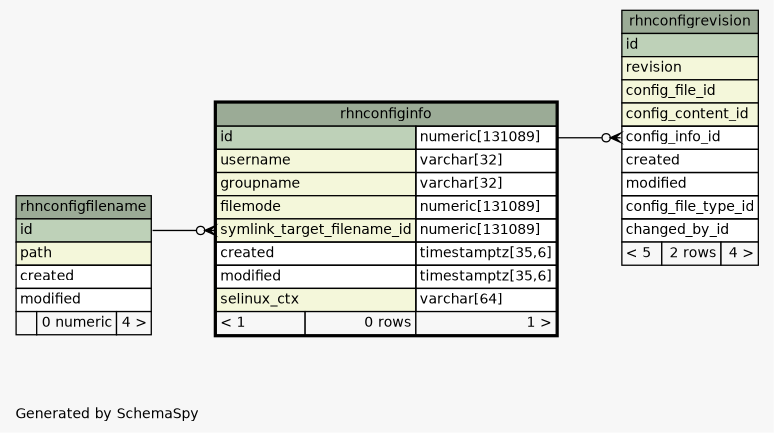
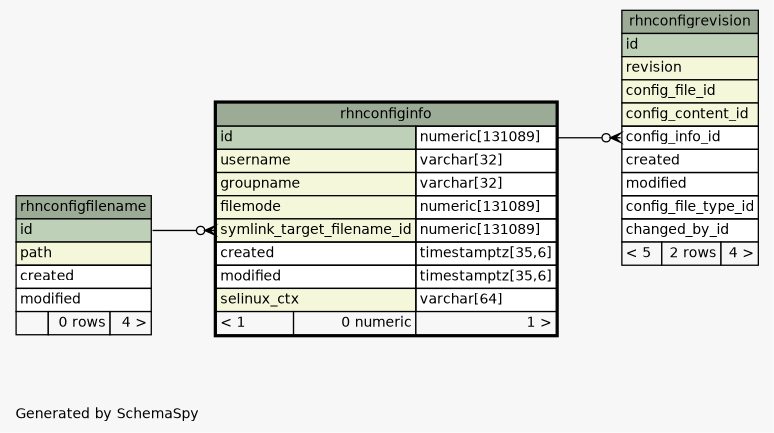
  digraph {
    bgcolor="#f7f7f7"
    fontname=Helvetica
    fontsize=11
    label="\nGenerated by SchemaSpy"
    labeljust=l
    nodesep=0.18
    rankdir=RL
    ranksep=0.46
    node [fontname=Helvetica fontsize=11 shape=plaintext]
    edge [arrowhead=none arrowsize=0.8 arrowtail=crowodot dir=back]
-   n1 [label=<     <TABLE BORDER="2" CELLBORDER="1" CELLSPACING="0" BGCOLOR="#ffffff">       <TR><TD COLSPAN="3" BGCOLOR="#9bab96" ALIGN="CENTER">rhnconfiginfo</TD></TR>       <TR><TD PORT="id" COLSPAN="2" BGCOLOR="#bed1b8" ALIGN="LEFT">id</TD><TD PORT="id.type" ALIGN="LEFT">numeric[131089]</TD></TR>       <TR><TD PORT="username" COLSPAN="2" BGCOLOR="#f4f7da" ALIGN="LEFT">username</TD><TD PORT="username.type" ALIGN="LEFT">varchar[32]</TD></TR>       <TR><TD PORT="groupname" COLSPAN="2" BGCOLOR="#f4f7da" ALIGN="LEFT">groupname</TD><TD PORT="groupname.type" ALIGN="LEFT">varchar[32]</TD></TR>       <TR><TD PORT="filemode" COLSPAN="2" BGCOLOR="#f4f7da" ALIGN="LEFT">filemode</TD><TD PORT="filemode.type" ALIGN="LEFT">numeric[131089]</TD></TR>       <TR><TD PORT="symlink_target_filename_id" COLSPAN="2" BGCOLOR="#f4f7da" ALIGN="LEFT">symlink_target_filename_id</TD><TD PORT="symlink_target_filename_id.type" ALIGN="LEFT">numeric[131089]</TD></TR>       <TR><TD PORT="created" COLSPAN="2" ALIGN="LEFT">created</TD><TD PORT="created.type" ALIGN="LEFT">timestamptz[35,6]</TD></TR>       <TR><TD PORT="modified" COLSPAN="2" ALIGN="LEFT">modified</TD><TD PORT="modified.type" ALIGN="LEFT">timestamptz[35,6]</TD></TR>       <TR><TD PORT="selinux_ctx" COLSPAN="2" BGCOLOR="#f4f7da" ALIGN="LEFT">selinux_ctx</TD><TD PORT="selinux_ctx.type" ALIGN="LEFT">varchar[64]</TD></TR>       <TR><TD ALIGN="LEFT" BGCOLOR="#f7f7f7">&lt; 1</TD><TD ALIGN="RIGHT" BGCOLOR="#f7f7f7">0 rows</TD><TD ALIGN="RIGHT" BGCOLOR="#f7f7f7">1 &gt;</TD></TR>     </TABLE>>]
-   n2 [label=<     <TABLE BORDER="0" CELLBORDER="1" CELLSPACING="0" BGCOLOR="#ffffff">       <TR><TD COLSPAN="3" BGCOLOR="#9bab96" ALIGN="CENTER">rhnconfigfilename</TD></TR>       <TR><TD PORT="id" COLSPAN="3" BGCOLOR="#bed1b8" ALIGN="LEFT">id</TD></TR>       <TR><TD PORT="path" COLSPAN="3" BGCOLOR="#f4f7da" ALIGN="LEFT">path</TD></TR>       <TR><TD PORT="created" COLSPAN="3" ALIGN="LEFT">created</TD></TR>       <TR><TD PORT="modified" COLSPAN="3" ALIGN="LEFT">modified</TD></TR>       <TR><TD ALIGN="LEFT" BGCOLOR="#f7f7f7">  </TD><TD ALIGN="RIGHT" BGCOLOR="#f7f7f7">0 numeric</TD><TD ALIGN="RIGHT" BGCOLOR="#f7f7f7">4 &gt;</TD></TR>     </TABLE>>]
+   n1 [label=<     <TABLE BORDER="2" CELLBORDER="1" CELLSPACING="0" BGCOLOR="#ffffff">       <TR><TD COLSPAN="3" BGCOLOR="#9bab96" ALIGN="CENTER">rhnconfiginfo</TD></TR>       <TR><TD PORT="id" COLSPAN="2" BGCOLOR="#bed1b8" ALIGN="LEFT">id</TD><TD PORT="id.type" ALIGN="LEFT">numeric[131089]</TD></TR>       <TR><TD PORT="username" COLSPAN="2" BGCOLOR="#f4f7da" ALIGN="LEFT">username</TD><TD PORT="username.type" ALIGN="LEFT">varchar[32]</TD></TR>       <TR><TD PORT="groupname" COLSPAN="2" BGCOLOR="#f4f7da" ALIGN="LEFT">groupname</TD><TD PORT="groupname.type" ALIGN="LEFT">varchar[32]</TD></TR>       <TR><TD PORT="filemode" COLSPAN="2" BGCOLOR="#f4f7da" ALIGN="LEFT">filemode</TD><TD PORT="filemode.type" ALIGN="LEFT">numeric[131089]</TD></TR>       <TR><TD PORT="symlink_target_filename_id" COLSPAN="2" BGCOLOR="#f4f7da" ALIGN="LEFT">symlink_target_filename_id</TD><TD PORT="symlink_target_filename_id.type" ALIGN="LEFT">numeric[131089]</TD></TR>       <TR><TD PORT="created" COLSPAN="2" ALIGN="LEFT">created</TD><TD PORT="created.type" ALIGN="LEFT">timestamptz[35,6]</TD></TR>       <TR><TD PORT="modified" COLSPAN="2" ALIGN="LEFT">modified</TD><TD PORT="modified.type" ALIGN="LEFT">timestamptz[35,6]</TD></TR>       <TR><TD PORT="selinux_ctx" COLSPAN="2" BGCOLOR="#f4f7da" ALIGN="LEFT">selinux_ctx</TD><TD PORT="selinux_ctx.type" ALIGN="LEFT">varchar[64]</TD></TR>       <TR><TD ALIGN="LEFT" BGCOLOR="#f7f7f7">&lt; 1</TD><TD ALIGN="RIGHT" BGCOLOR="#f7f7f7">0 numeric</TD><TD ALIGN="RIGHT" BGCOLOR="#f7f7f7">1 &gt;</TD></TR>     </TABLE>>]
+   n2 [label=<     <TABLE BORDER="0" CELLBORDER="1" CELLSPACING="0" BGCOLOR="#ffffff">       <TR><TD COLSPAN="3" BGCOLOR="#9bab96" ALIGN="CENTER">rhnconfigfilename</TD></TR>       <TR><TD PORT="id" COLSPAN="3" BGCOLOR="#bed1b8" ALIGN="LEFT">id</TD></TR>       <TR><TD PORT="path" COLSPAN="3" BGCOLOR="#f4f7da" ALIGN="LEFT">path</TD></TR>       <TR><TD PORT="created" COLSPAN="3" ALIGN="LEFT">created</TD></TR>       <TR><TD PORT="modified" COLSPAN="3" ALIGN="LEFT">modified</TD></TR>       <TR><TD ALIGN="LEFT" BGCOLOR="#f7f7f7">  </TD><TD ALIGN="RIGHT" BGCOLOR="#f7f7f7">0 rows</TD><TD ALIGN="RIGHT" BGCOLOR="#f7f7f7">4 &gt;</TD></TR>     </TABLE>>]
    n3 [label=<     <TABLE BORDER="0" CELLBORDER="1" CELLSPACING="0" BGCOLOR="#ffffff">       <TR><TD COLSPAN="3" BGCOLOR="#9bab96" ALIGN="CENTER">rhnconfigrevision</TD></TR>       <TR><TD PORT="id" COLSPAN="3" BGCOLOR="#bed1b8" ALIGN="LEFT">id</TD></TR>       <TR><TD PORT="revision" COLSPAN="3" BGCOLOR="#f4f7da" ALIGN="LEFT">revision</TD></TR>       <TR><TD PORT="config_file_id" COLSPAN="3" BGCOLOR="#f4f7da" ALIGN="LEFT">config_file_id</TD></TR>       <TR><TD PORT="config_content_id" COLSPAN="3" BGCOLOR="#f4f7da" ALIGN="LEFT">config_content_id</TD></TR>       <TR><TD PORT="config_info_id" COLSPAN="3" ALIGN="LEFT">config_info_id</TD></TR>       <TR><TD PORT="created" COLSPAN="3" ALIGN="LEFT">created</TD></TR>       <TR><TD PORT="modified" COLSPAN="3" ALIGN="LEFT">modified</TD></TR>       <TR><TD PORT="config_file_type_id" COLSPAN="3" ALIGN="LEFT">config_file_type_id</TD></TR>       <TR><TD PORT="changed_by_id" COLSPAN="3" ALIGN="LEFT">changed_by_id</TD></TR>       <TR><TD ALIGN="LEFT" BGCOLOR="#f7f7f7">&lt; 5</TD><TD ALIGN="RIGHT" BGCOLOR="#f7f7f7">2 rows</TD><TD ALIGN="RIGHT" BGCOLOR="#f7f7f7">4 &gt;</TD></TR>     </TABLE>>]
    n1 -> n2 [headport="id:e" tailport="symlink_target_filename_id:w"]
    n3 -> n1 [headport="id.type:e" tailport="config_info_id:w"]
  }
